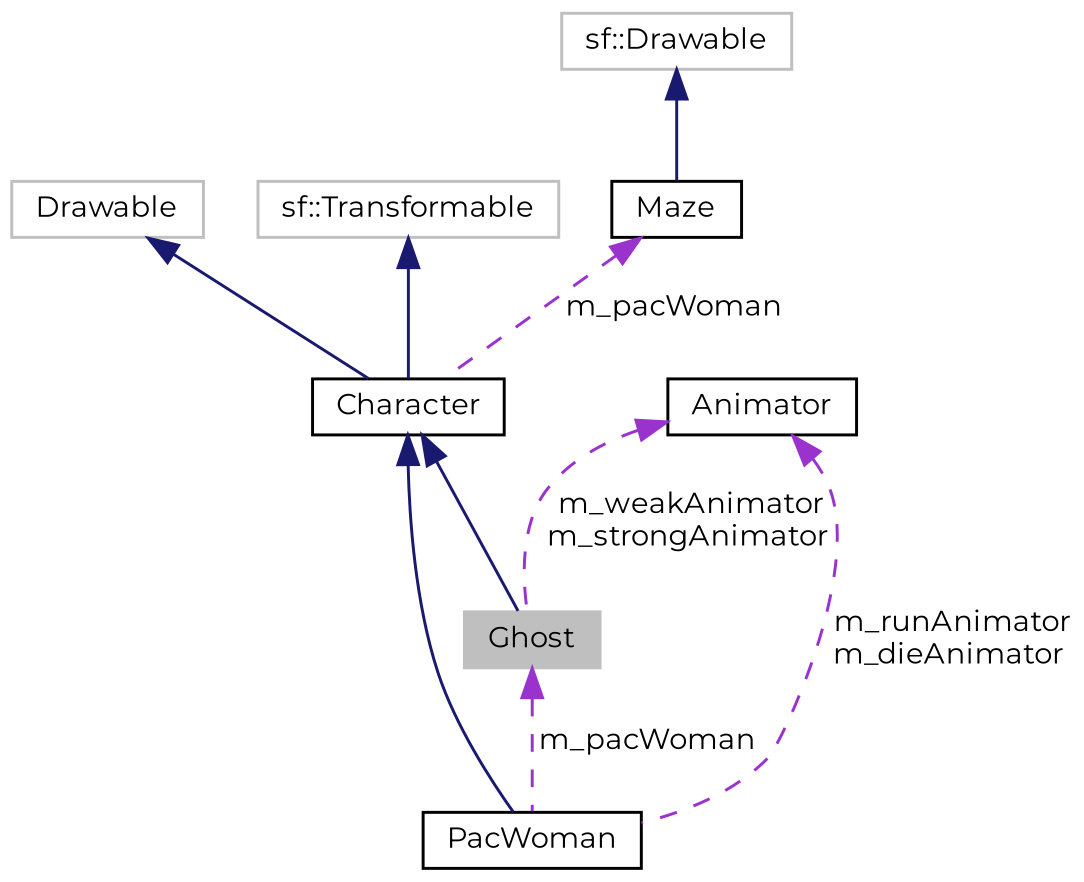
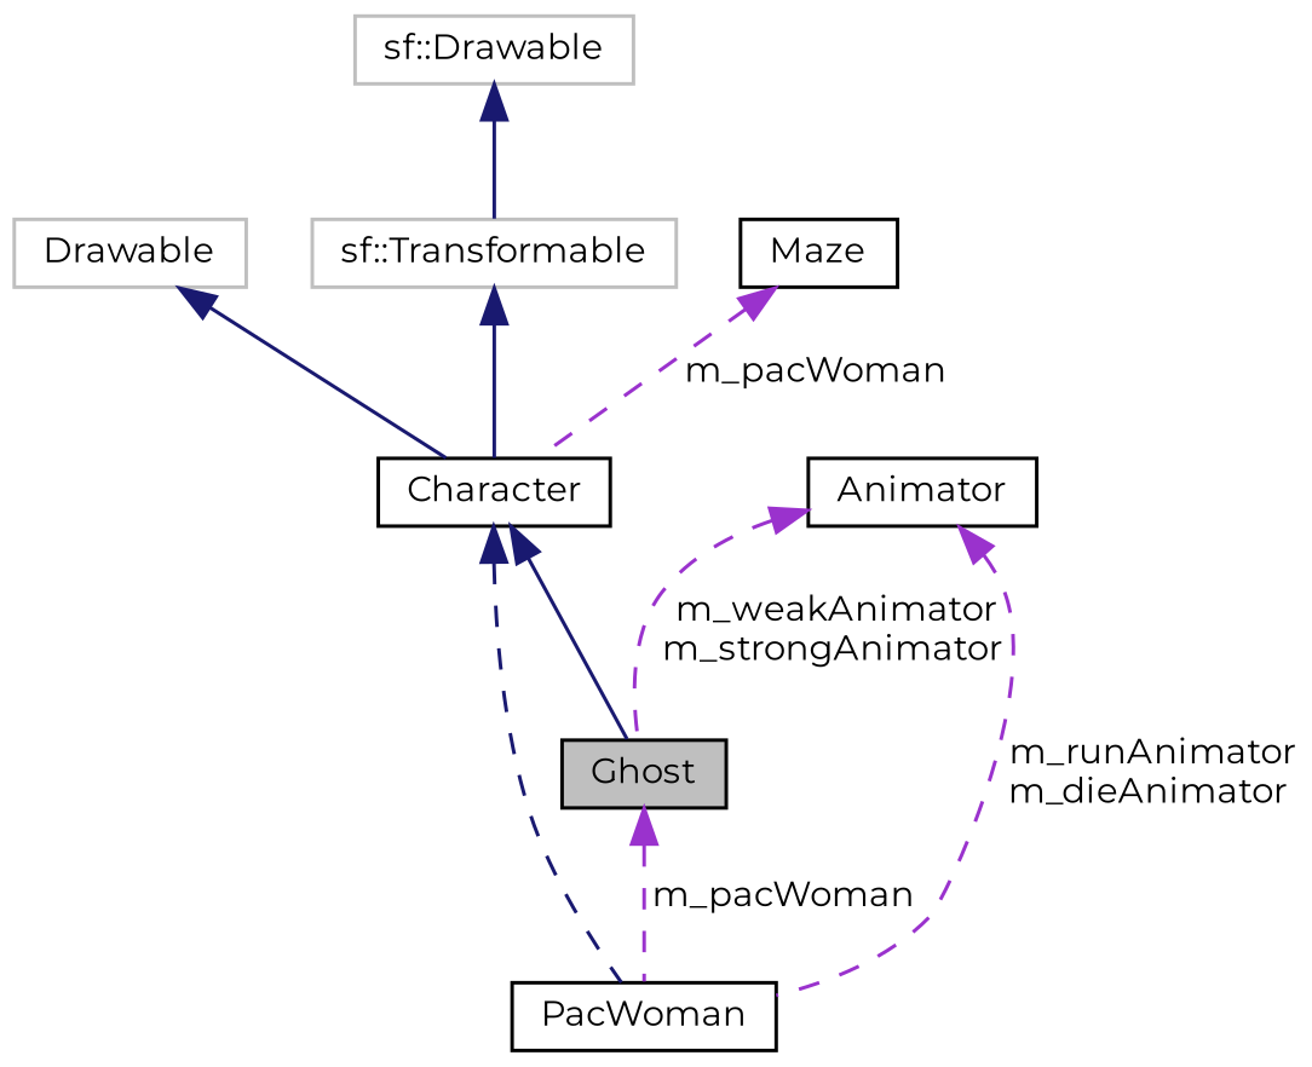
  digraph {
    fontname=Montserrat
    node [color=black fillcolor=white fontname=Montserrat fontsize=10 shape=record style=filled]
    edge [color=midnightblue dir=back fontname=Montserrat fontsize=10 labelfontname=Helvetica labelfontsize=10 style=solid]
-   n1 [color=grey75 fillcolor=grey75 fontcolor=black height=0.2 label=Ghost width=0.4]
+   n1 [fillcolor=grey75 fontcolor=black height=0.2 label=Ghost width=0.4]
    n2 [height=0.2 label=PacWoman width=0.4]
    n3 [height=0.2 label=Character width=0.4]
    n4 [color=grey75 height=0.2 label=Drawable width=0.4]
    n5 [color=grey75 height=0.2 label="sf::Transformable" width=0.4]
    n6 [height=0.2 label=Maze width=0.4]
    n7 [color=grey75 height=0.2 label="sf::Drawable" width=0.4]
    n8 [height=0.2 label=Animator width=0.4]
    n1 -> n2 [color=darkorchid3 label=" m_pacWoman" style=dashed]
    n3 -> n1
-   n3 -> n2
+   n3 -> n2 [style=dashed]
    n4 -> n3
    n5 -> n3
    n6 -> n3 [color=darkorchid3 label=" m_pacWoman" style=dashed]
-   n7 -> n6
+   n7 -> n5
    n8 -> n1 [color=darkorchid3 label=" m_weakAnimator\nm_strongAnimator" style=dashed]
    n8 -> n2 [color=darkorchid3 label=" m_runAnimator\nm_dieAnimator" style=dashed]
  }
